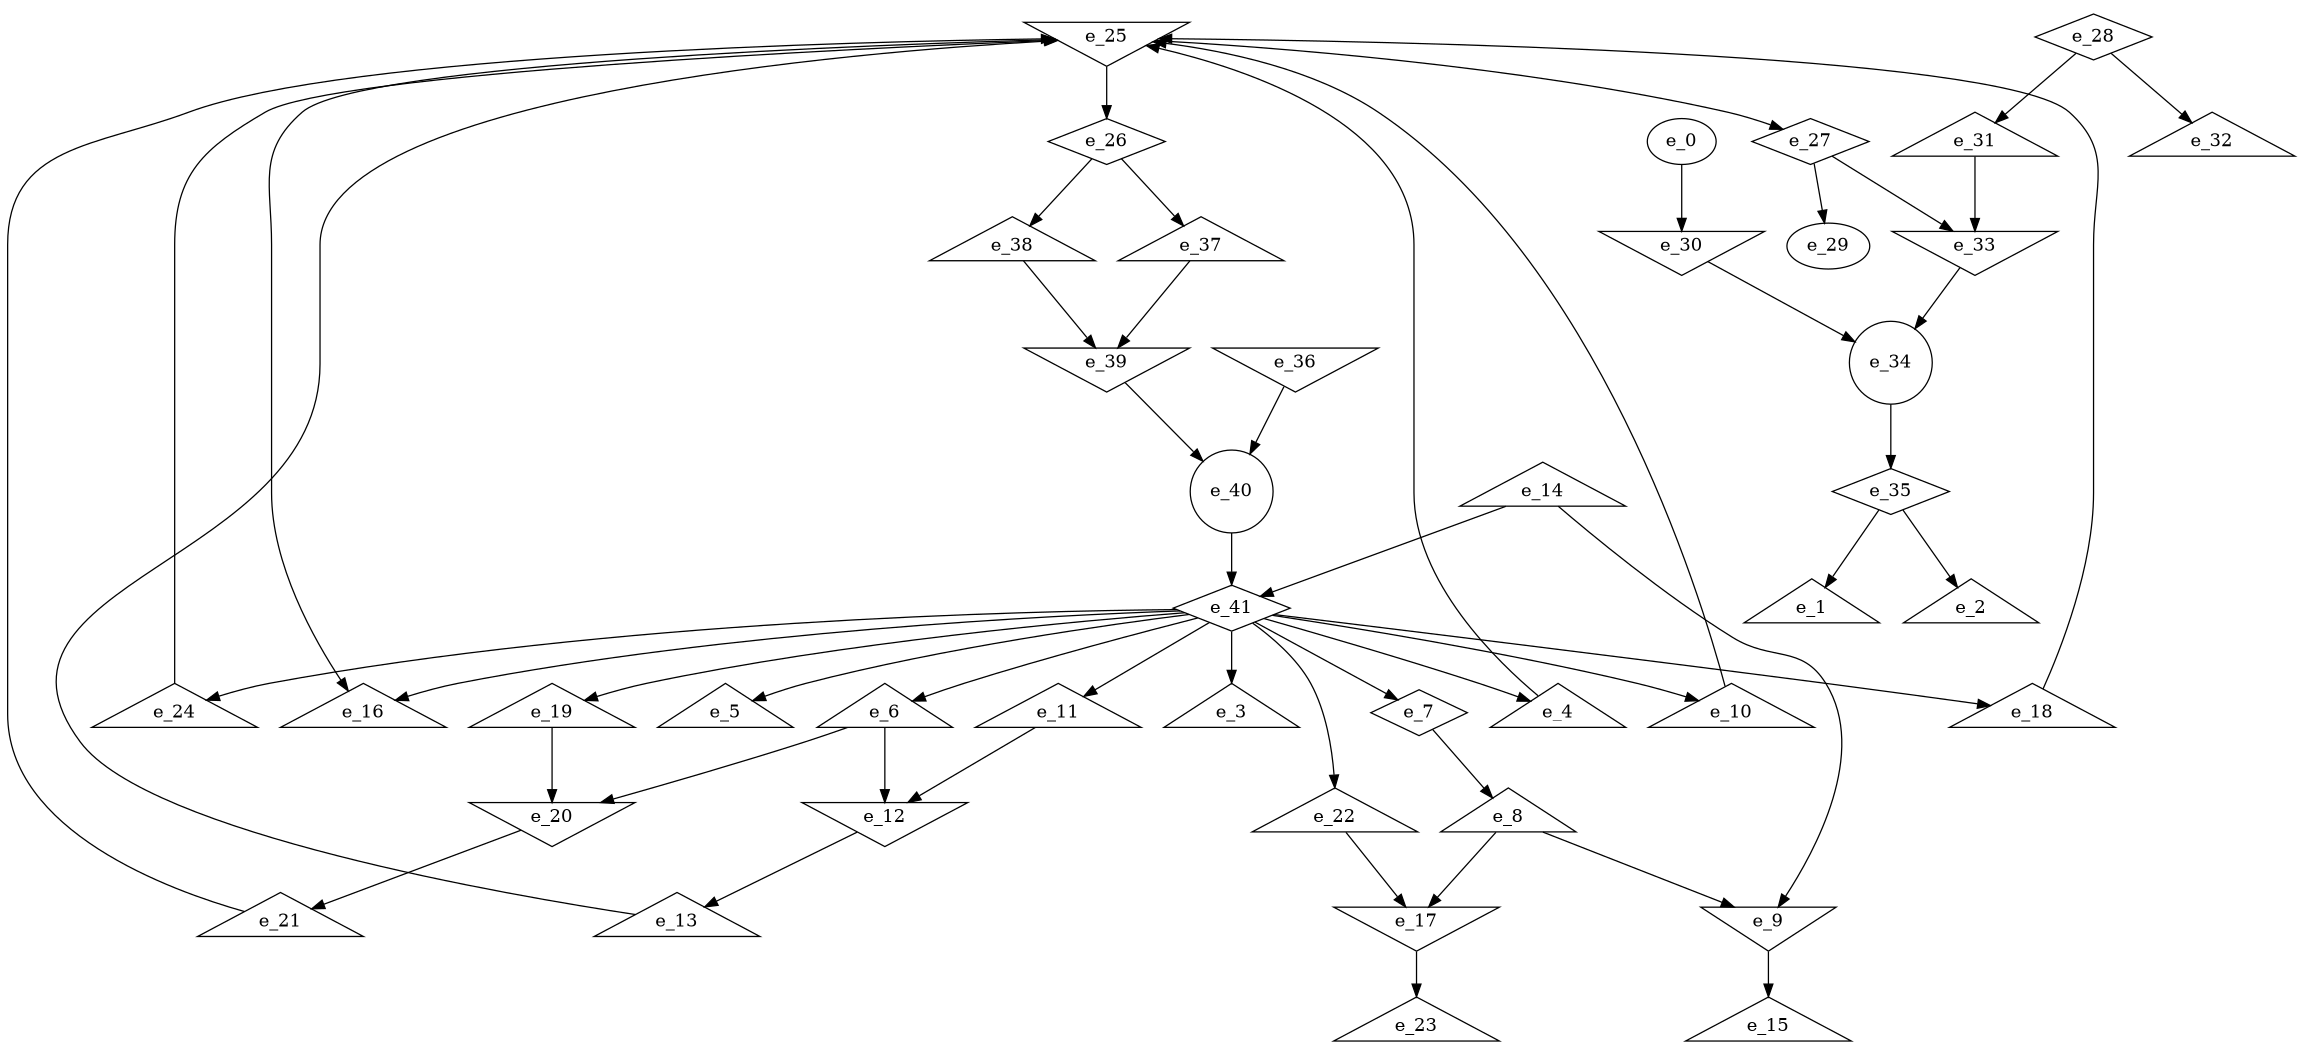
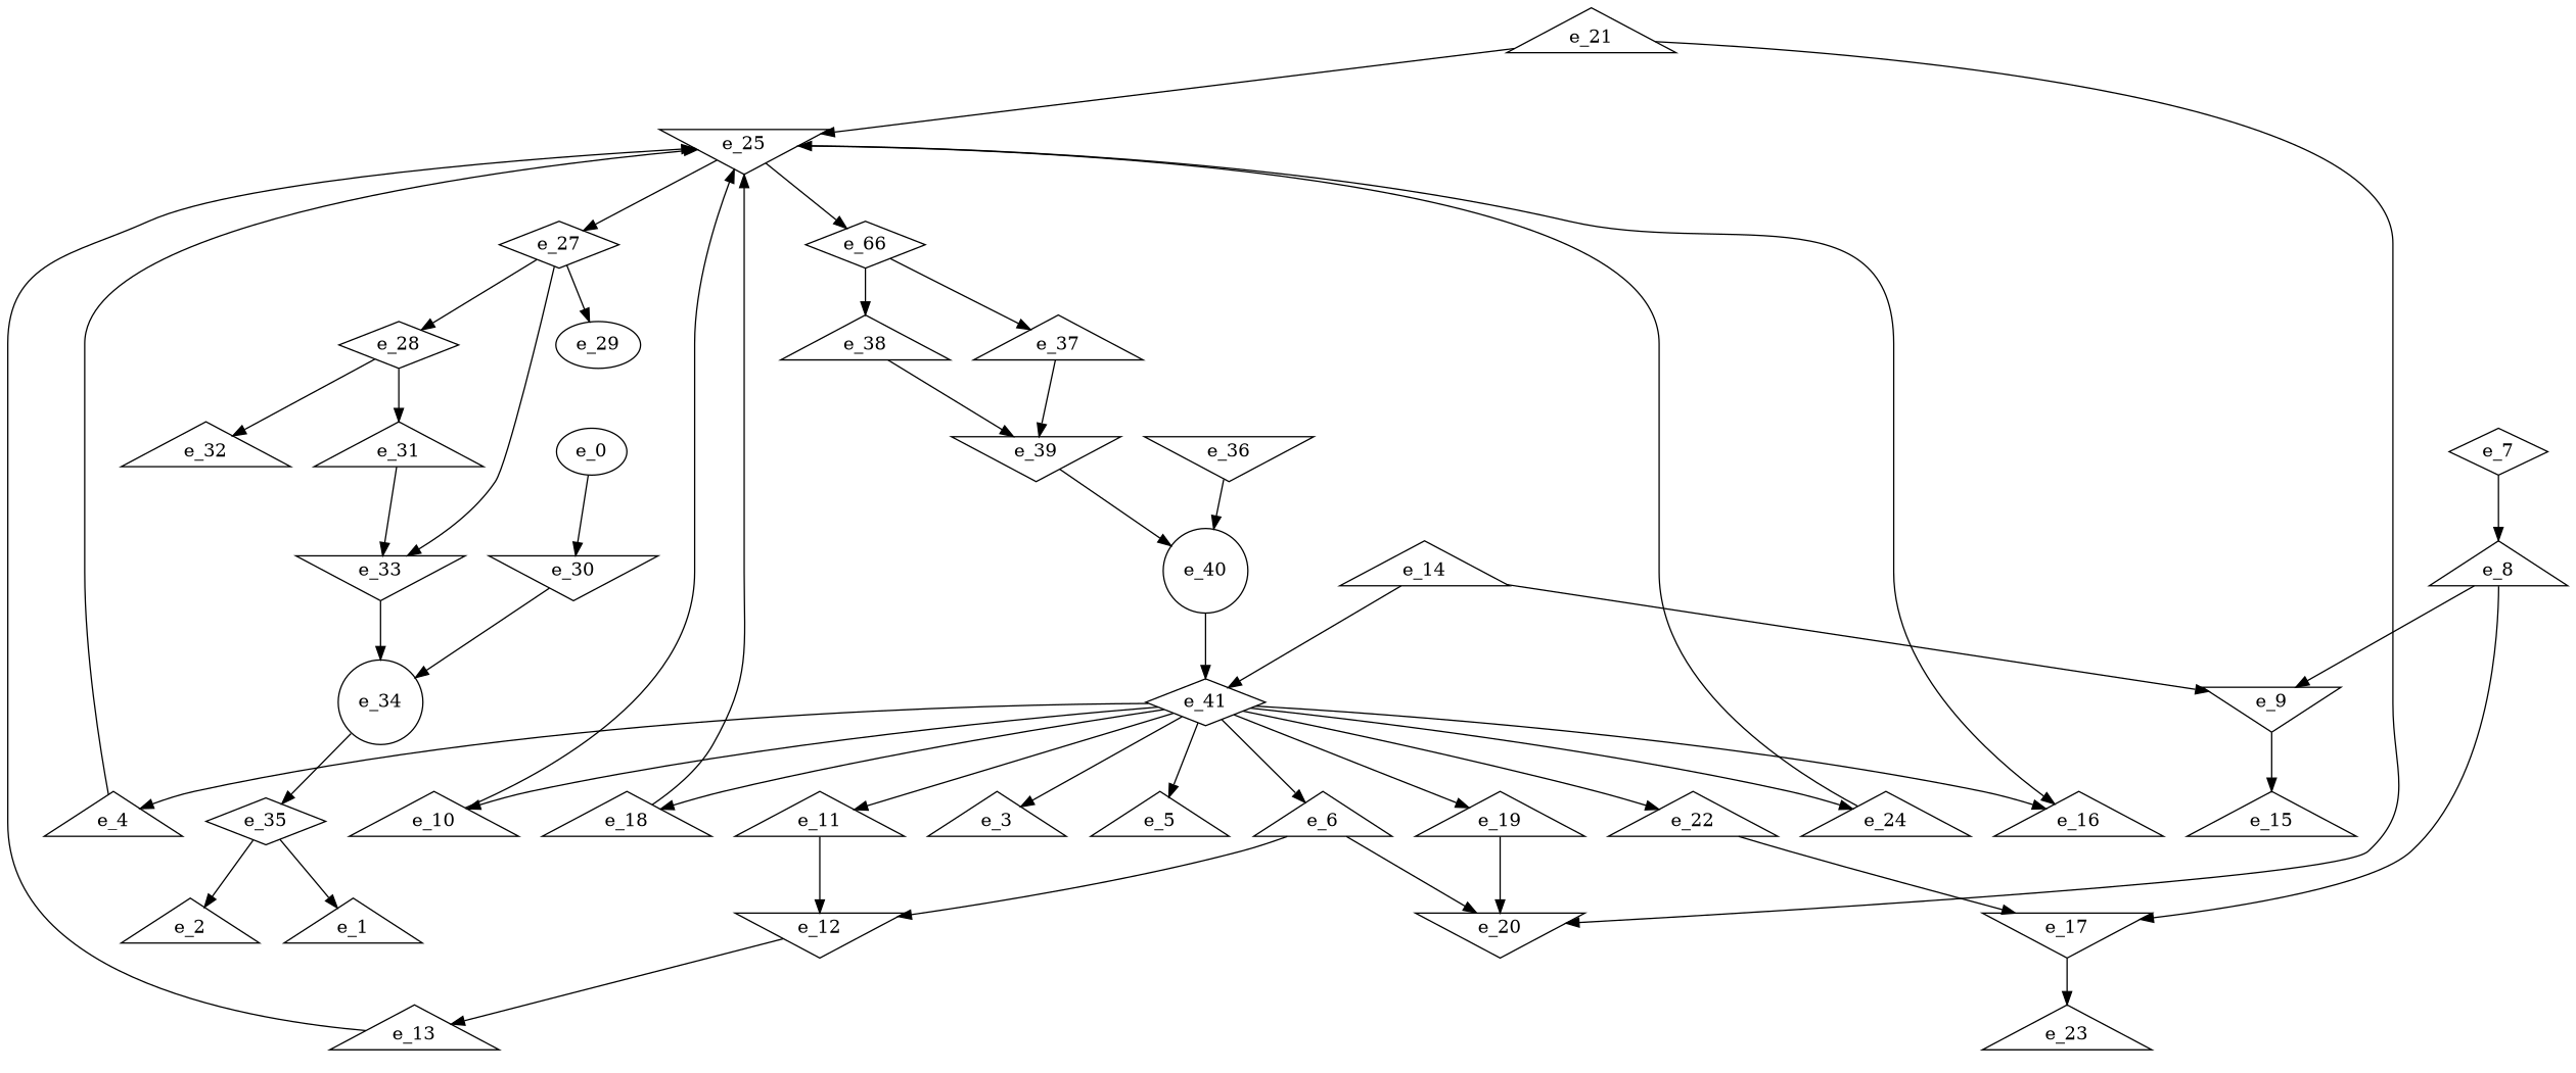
  digraph {
    node [shape=triangle]
    e_30 [shape=invtriangle]
    e_34 [shape=circle]
    e_0 [shape=""]
    e_36 [shape=invtriangle]
    e_40 [shape=circle]
    e_25 [shape=invtriangle]
    e_4
    e_16
-   e_26 [shape=diamond]
+   e_26 [shape=diamond label=e_66]
    e_27 [shape=diamond]
    e_12 [shape=invtriangle]
    e_6
    e_20 [shape=invtriangle]
    e_13
    e_21
    e_7 [shape=diamond]
    e_8
    e_9 [shape=invtriangle]
    e_17 [shape=invtriangle]
    e_15
    e_23
    e_10
    e_11
    e_14
    e_41 [shape=diamond]
    e_18
    e_19
    e_22
    e_24
    e_37
    e_38
    e_28 [shape=diamond]
    e_29 [shape=""]
    e_33 [shape=invtriangle]
    e_39 [shape=invtriangle]
    e_31
    e_32
    e_35 [shape=diamond]
    e_1
    e_2
    e_3
    e_5
    e_30 -> e_34
    e_34 -> e_35
    e_0 -> e_30
    e_36 -> e_40
    e_40 -> e_41
    e_25 -> e_16
    e_25 -> e_26
    e_25 -> e_27
    e_4 -> e_25
    e_26 -> e_37
    e_26 -> e_38
+   e_27 -> e_28
    e_27 -> e_29
    e_27 -> e_33
    e_12 -> e_13
    e_6 -> e_12
    e_6 -> e_20
-   e_20 -> e_21
+   e_21 -> e_20
    e_13 -> e_25
    e_21 -> e_25
    e_7 -> e_8
    e_8 -> e_9
    e_8 -> e_17
    e_9 -> e_15
    e_17 -> e_23
    e_10 -> e_25
    e_11 -> e_12
    e_14 -> e_9
    e_14 -> e_41
    e_41 -> e_4
    e_41 -> e_16
    e_41 -> e_6
-   e_41 -> e_7
    e_41 -> e_10
    e_41 -> e_11
    e_41 -> e_18
    e_41 -> e_19
    e_41 -> e_22
    e_41 -> e_24
    e_41 -> e_3
    e_41 -> e_5
    e_18 -> e_25
    e_19 -> e_20
    e_22 -> e_17
    e_24 -> e_25
    e_37 -> e_39
    e_38 -> e_39
    e_28 -> e_31
    e_28 -> e_32
    e_33 -> e_34
    e_39 -> e_40
    e_31 -> e_33
    e_35 -> e_1
    e_35 -> e_2
  }
